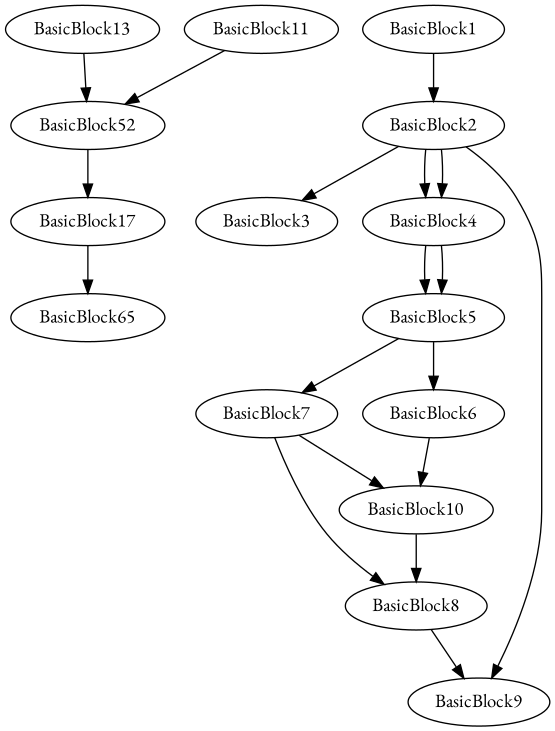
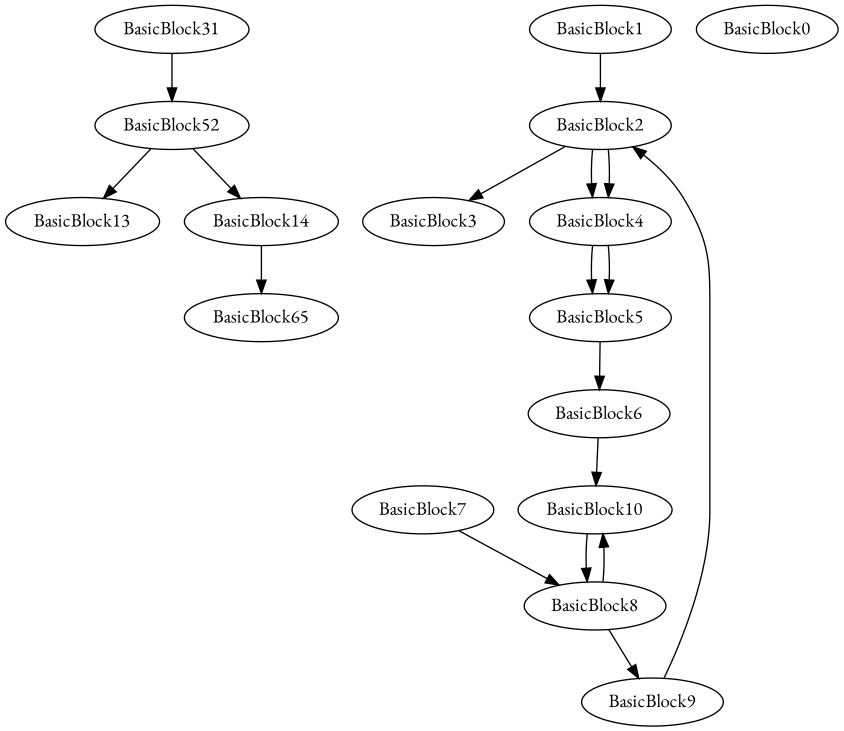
  digraph {
    fontname="EB Garamond"
    node [fontname="EB Garamond"]
    edge [fontname="EB Garamond"]
    n1 [label=BasicBlock52]
    BasicBlock13
-   BasicBlock14 [label=BasicBlock17]
+   BasicBlock14
    n4 [label=BasicBlock65]
-   BasicBlock11
+   BasicBlock11 [label=BasicBlock31]
    BasicBlock2
    BasicBlock3
    BasicBlock4
    BasicBlock5
    BasicBlock1
    BasicBlock9
    BasicBlock8
    BasicBlock10
    BasicBlock7
    BasicBlock6
-   BasicBlock13 -> n1
+   BasicBlock0
+   n1 -> BasicBlock13
    n1 -> BasicBlock14
    BasicBlock14 -> n4
    BasicBlock11 -> n1
    BasicBlock2 -> BasicBlock3
    BasicBlock2 -> BasicBlock4
    BasicBlock2 -> BasicBlock4
    BasicBlock4 -> BasicBlock5
    BasicBlock4 -> BasicBlock5
-   BasicBlock5 -> BasicBlock7
    BasicBlock5 -> BasicBlock6
    BasicBlock1 -> BasicBlock2
-   BasicBlock2 -> BasicBlock9
+   BasicBlock9 -> BasicBlock2
    BasicBlock8 -> BasicBlock9
-   BasicBlock7 -> BasicBlock10
+   BasicBlock8 -> BasicBlock10
    BasicBlock10 -> BasicBlock8
    BasicBlock7 -> BasicBlock8
    BasicBlock6 -> BasicBlock10
  }
